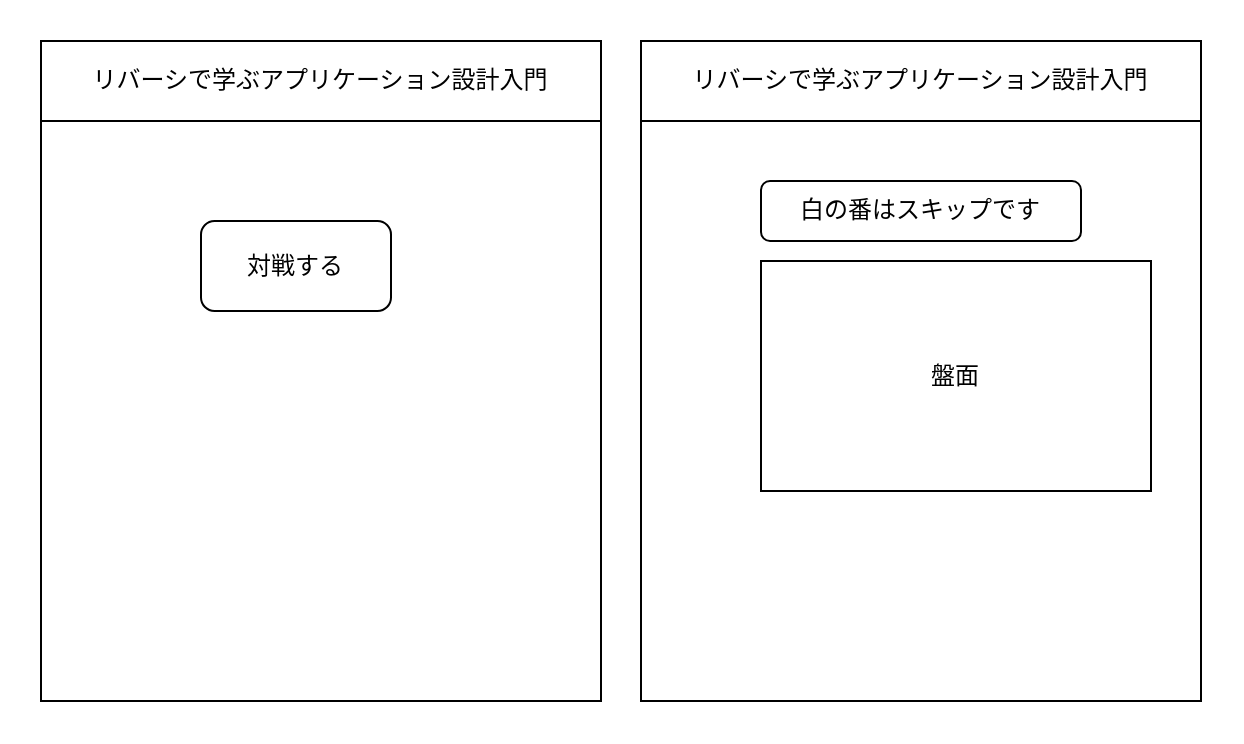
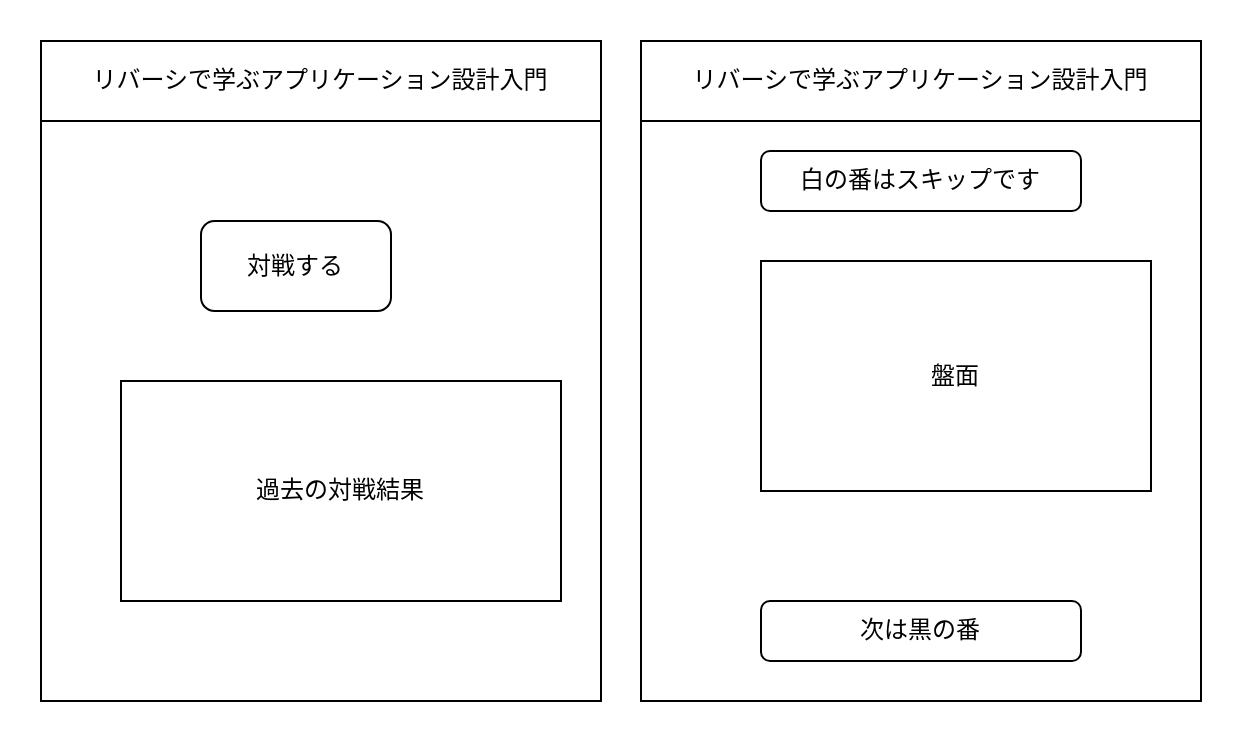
  <mxCell id="0" />
  <mxCell id="1" parent="0" />
  <mxCell id="2" value="" style="group" vertex="1" connectable="0" parent="1"><mxGeometry x="20" y="20" width="280" height="330" as="geometry" /></mxCell>
  <mxCell id="3" value="" style="whiteSpace=wrap;html=1;fillColor=none;" vertex="1" parent="2"><mxGeometry width="280" height="330" as="geometry" /></mxCell>
  <mxCell id="4" value="リバーシで学ぶアプリケーション設計入門" style="whiteSpace=wrap;html=1;fillColor=none;" vertex="1" parent="2"><mxGeometry width="280" height="40" as="geometry" /></mxCell>
  <mxCell id="5" value="対戦する" style="rounded=1;whiteSpace=wrap;html=1;fillColor=none;" vertex="1" parent="2"><mxGeometry x="80" y="90" width="95" height="45" as="geometry" /></mxCell>
+ <mxCell id="6" value="過去の対戦結果" style="rounded=0;whiteSpace=wrap;html=1;fillColor=none;" vertex="1" parent="2"><mxGeometry x="40" y="170" width="220" height="110" as="geometry" /></mxCell>
  <mxCell id="7" value="" style="group" vertex="1" connectable="0" parent="1"><mxGeometry x="320" y="20" width="280" height="330" as="geometry" /></mxCell>
  <mxCell id="8" value="" style="whiteSpace=wrap;html=1;fillColor=none;" vertex="1" parent="7"><mxGeometry width="280" height="330" as="geometry" /></mxCell>
  <mxCell id="9" value="リバーシで学ぶアプリケーション設計入門" style="whiteSpace=wrap;html=1;fillColor=none;" vertex="1" parent="7"><mxGeometry width="280" height="40" as="geometry" /></mxCell>
- <mxCell id="10" value="白の番はスキップです" style="rounded=1;whiteSpace=wrap;html=1;fillColor=none;" vertex="1" parent="7"><mxGeometry x="60" y="70" width="160" height="30" as="geometry" /></mxCell>
+ <mxCell id="10" value="白の番はスキップです" style="rounded=1;whiteSpace=wrap;html=1;fillColor=none;" vertex="1" parent="7"><mxGeometry x="60" y="55" width="160" height="30" as="geometry" /></mxCell>
  <mxCell id="11" value="盤面" style="rounded=0;whiteSpace=wrap;html=1;fillColor=none;" vertex="1" parent="7"><mxGeometry x="60" y="110" width="195" height="115" as="geometry" /></mxCell>
+ <mxCell id="12" value="次は黒の番" style="rounded=1;whiteSpace=wrap;html=1;fillColor=none;" vertex="1" parent="7"><mxGeometry x="60" y="280" width="160" height="30" as="geometry" /></mxCell>
